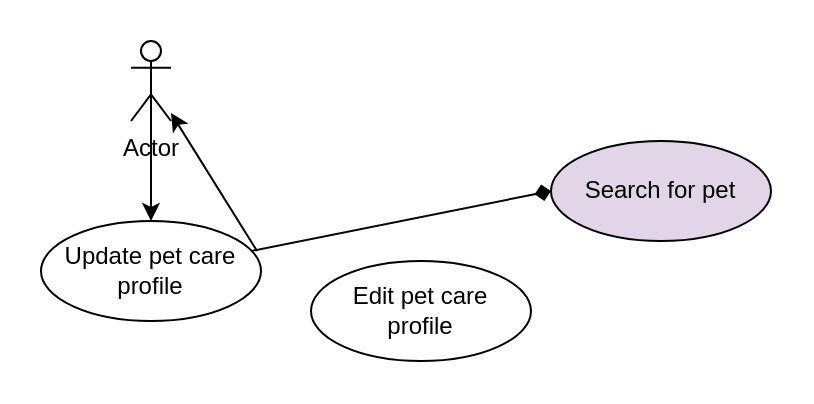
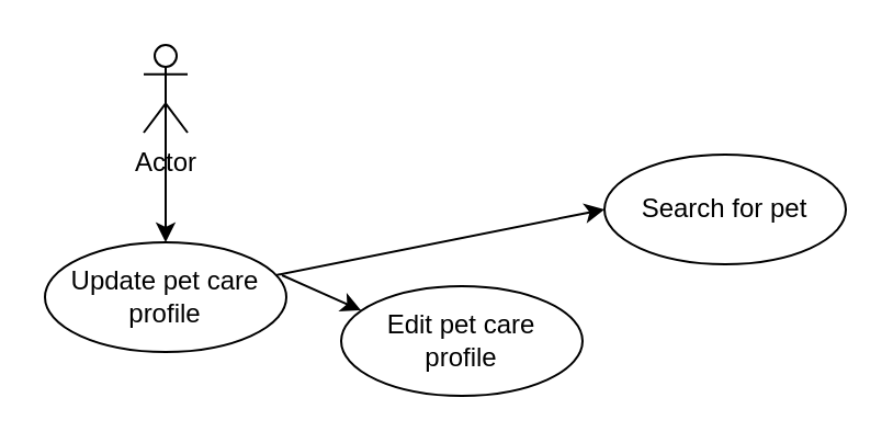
  <mxCell id="0" />
  <mxCell id="1" parent="0" />
  <mxCell id="2" style="edgeStyle=orthogonalEdgeStyle;rounded=0;orthogonalLoop=1;jettySize=auto;html=1;exitX=0.5;exitY=0.5;exitDx=0;exitDy=0;exitPerimeter=0;" edge="1" parent="1" source="3"><mxGeometry relative="1" as="geometry"><mxPoint x="75" y="110" as="targetPoint" /></mxGeometry></mxCell>
  <mxCell id="3" value="Actor" style="shape=umlActor;verticalLabelPosition=bottom;verticalAlign=top;html=1;" vertex="1" parent="1"><mxGeometry x="65" y="20" width="20" height="40" as="geometry" /></mxCell>
  <mxCell id="4" value="Update pet care&lt;br&gt;profile" style="ellipse;whiteSpace=wrap;html=1;" vertex="1" parent="1"><mxGeometry x="20" y="110" width="110" height="50" as="geometry" /></mxCell>
  <mxCell id="5" value="Edit pet care&lt;br&gt;profile" style="ellipse;whiteSpace=wrap;html=1;" vertex="1" parent="1"><mxGeometry x="155" y="130" width="110" height="50" as="geometry" /></mxCell>
- <mxCell id="6" value="Search for pet" style="ellipse;whiteSpace=wrap;html=1;fillColor=#e1d5e7;" vertex="1" parent="1"><mxGeometry x="275" y="70" width="110" height="50" as="geometry" /></mxCell>
- <mxCell id="7" value="" style="endArrow=diamond;html=1;rounded=0;entryX=0;entryY=0.5;entryDx=0;entryDy=0;" edge="1" parent="1" source="4" target="6"><mxGeometry width="50" height="50" relative="1" as="geometry"><mxPoint x="55" y="80" as="sourcePoint" /><mxPoint x="105" y="30" as="targetPoint" /></mxGeometry></mxCell>
- <mxCell id="8" value="" style="endArrow=classic;html=1;rounded=0;exitX=0.982;exitY=0.3;exitDx=0;exitDy=0;exitPerimeter=0;" edge="1" parent="1" source="4" target="3"><mxGeometry width="50" height="50" relative="1" as="geometry"><mxPoint x="119" y="125" as="sourcePoint" /><mxPoint x="205" y="75" as="targetPoint" /></mxGeometry></mxCell>
+ <mxCell id="6" value="Search for pet" style="ellipse;whiteSpace=wrap;html=1;" vertex="1" parent="1"><mxGeometry x="275" y="70" width="110" height="50" as="geometry" /></mxCell>
+ <mxCell id="7" value="" style="endArrow=classic;html=1;rounded=0;entryX=0;entryY=0.5;entryDx=0;entryDy=0;" edge="1" parent="1" source="4" target="6"><mxGeometry width="50" height="50" relative="1" as="geometry"><mxPoint x="55" y="80" as="sourcePoint" /><mxPoint x="105" y="30" as="targetPoint" /></mxGeometry></mxCell>
+ <mxCell id="8" value="" style="endArrow=classic;html=1;rounded=0;entryX=0.082;entryY=0.22;entryDx=0;entryDy=0;entryPerimeter=0;exitX=0.982;exitY=0.3;exitDx=0;exitDy=0;exitPerimeter=0;" edge="1" parent="1" source="4" target="5"><mxGeometry width="50" height="50" relative="1" as="geometry"><mxPoint x="119" y="125" as="sourcePoint" /><mxPoint x="205" y="75" as="targetPoint" /></mxGeometry></mxCell>
